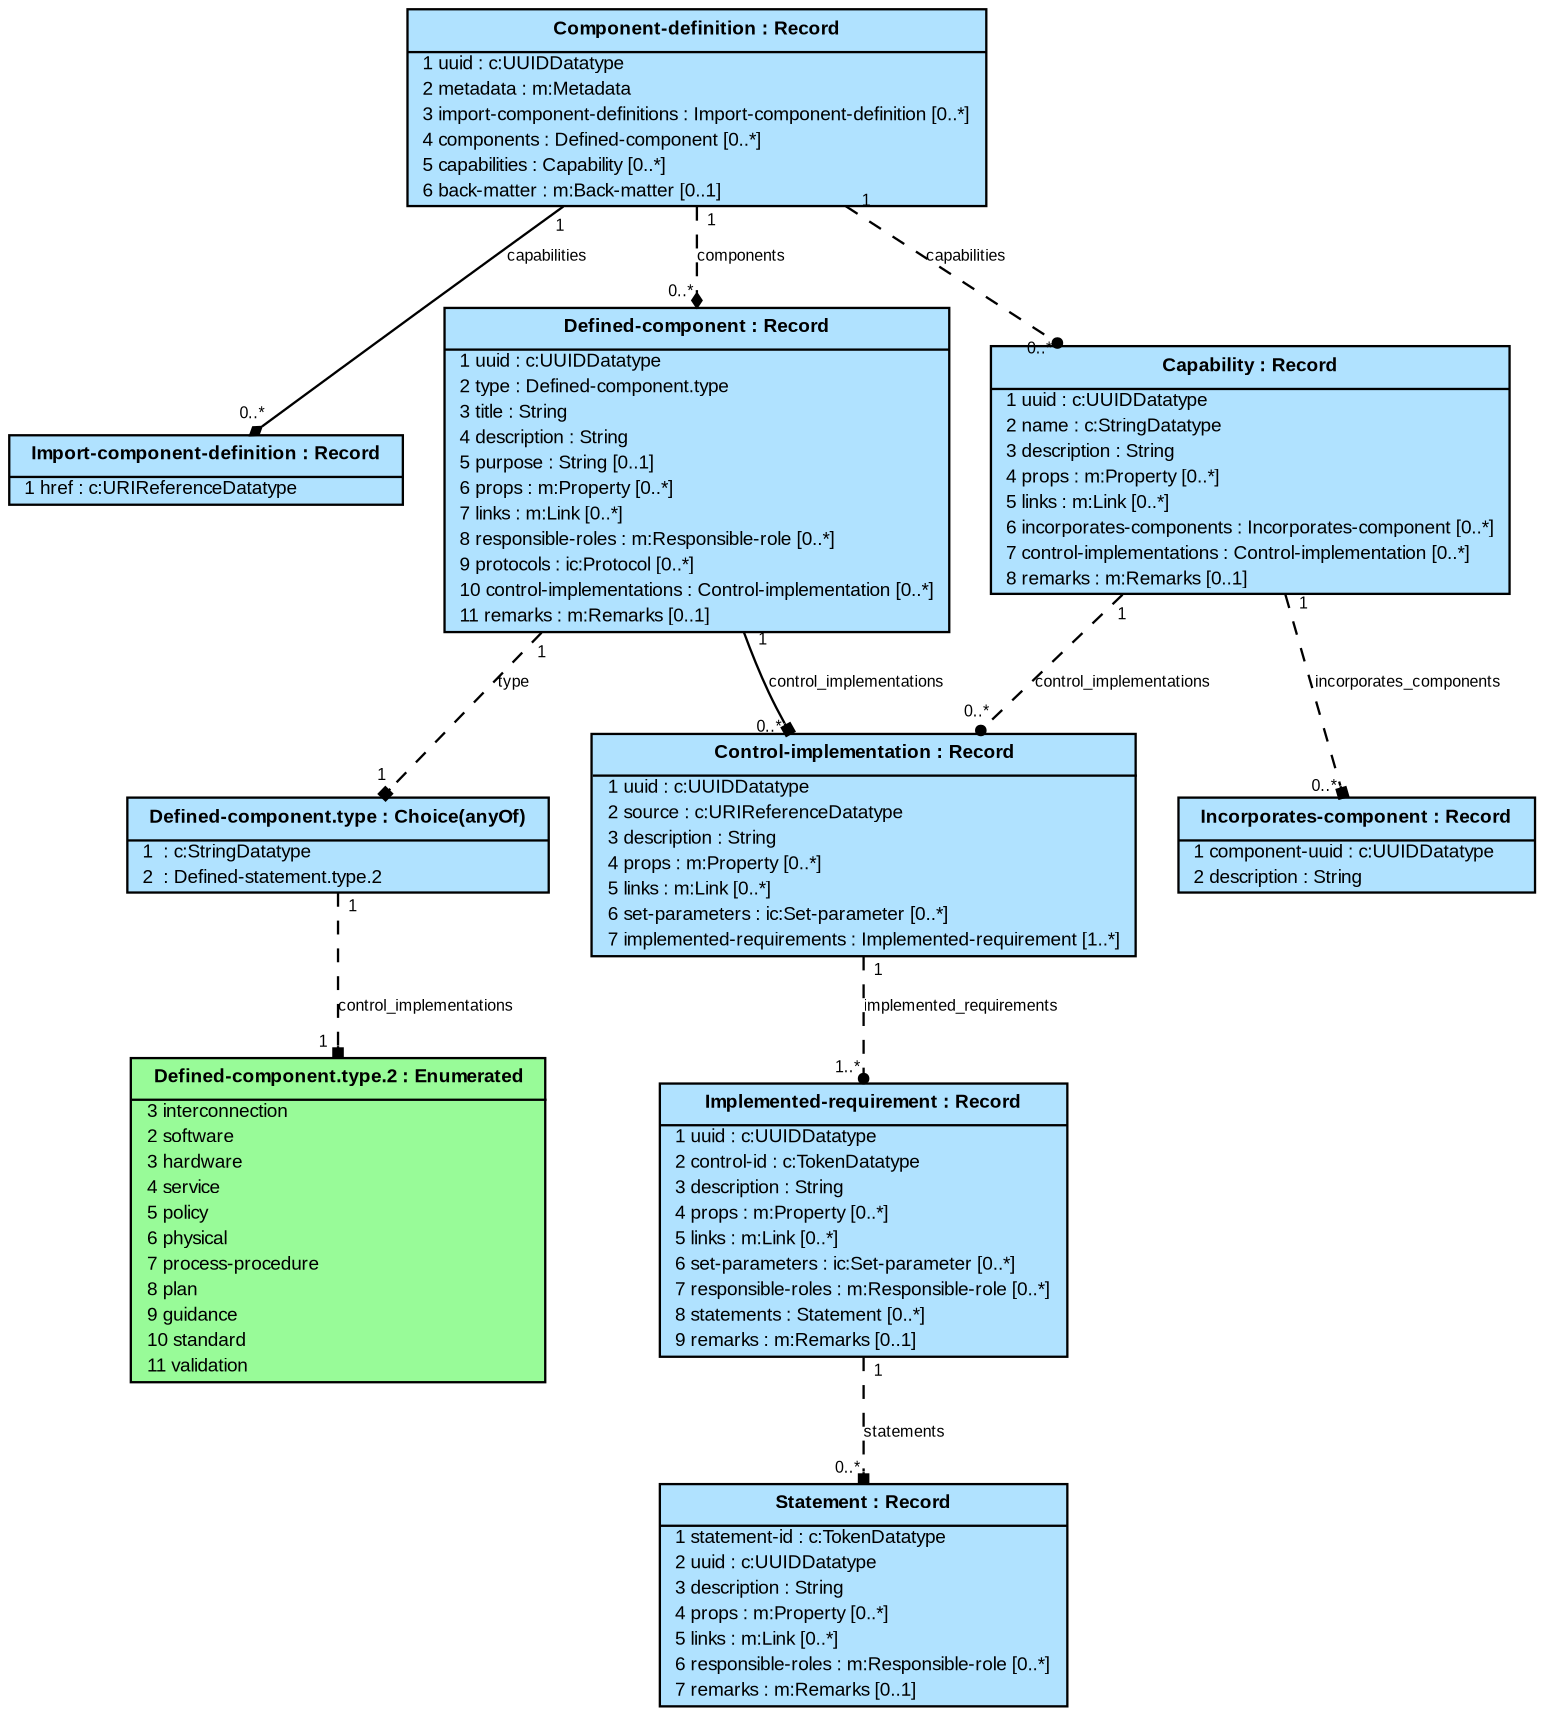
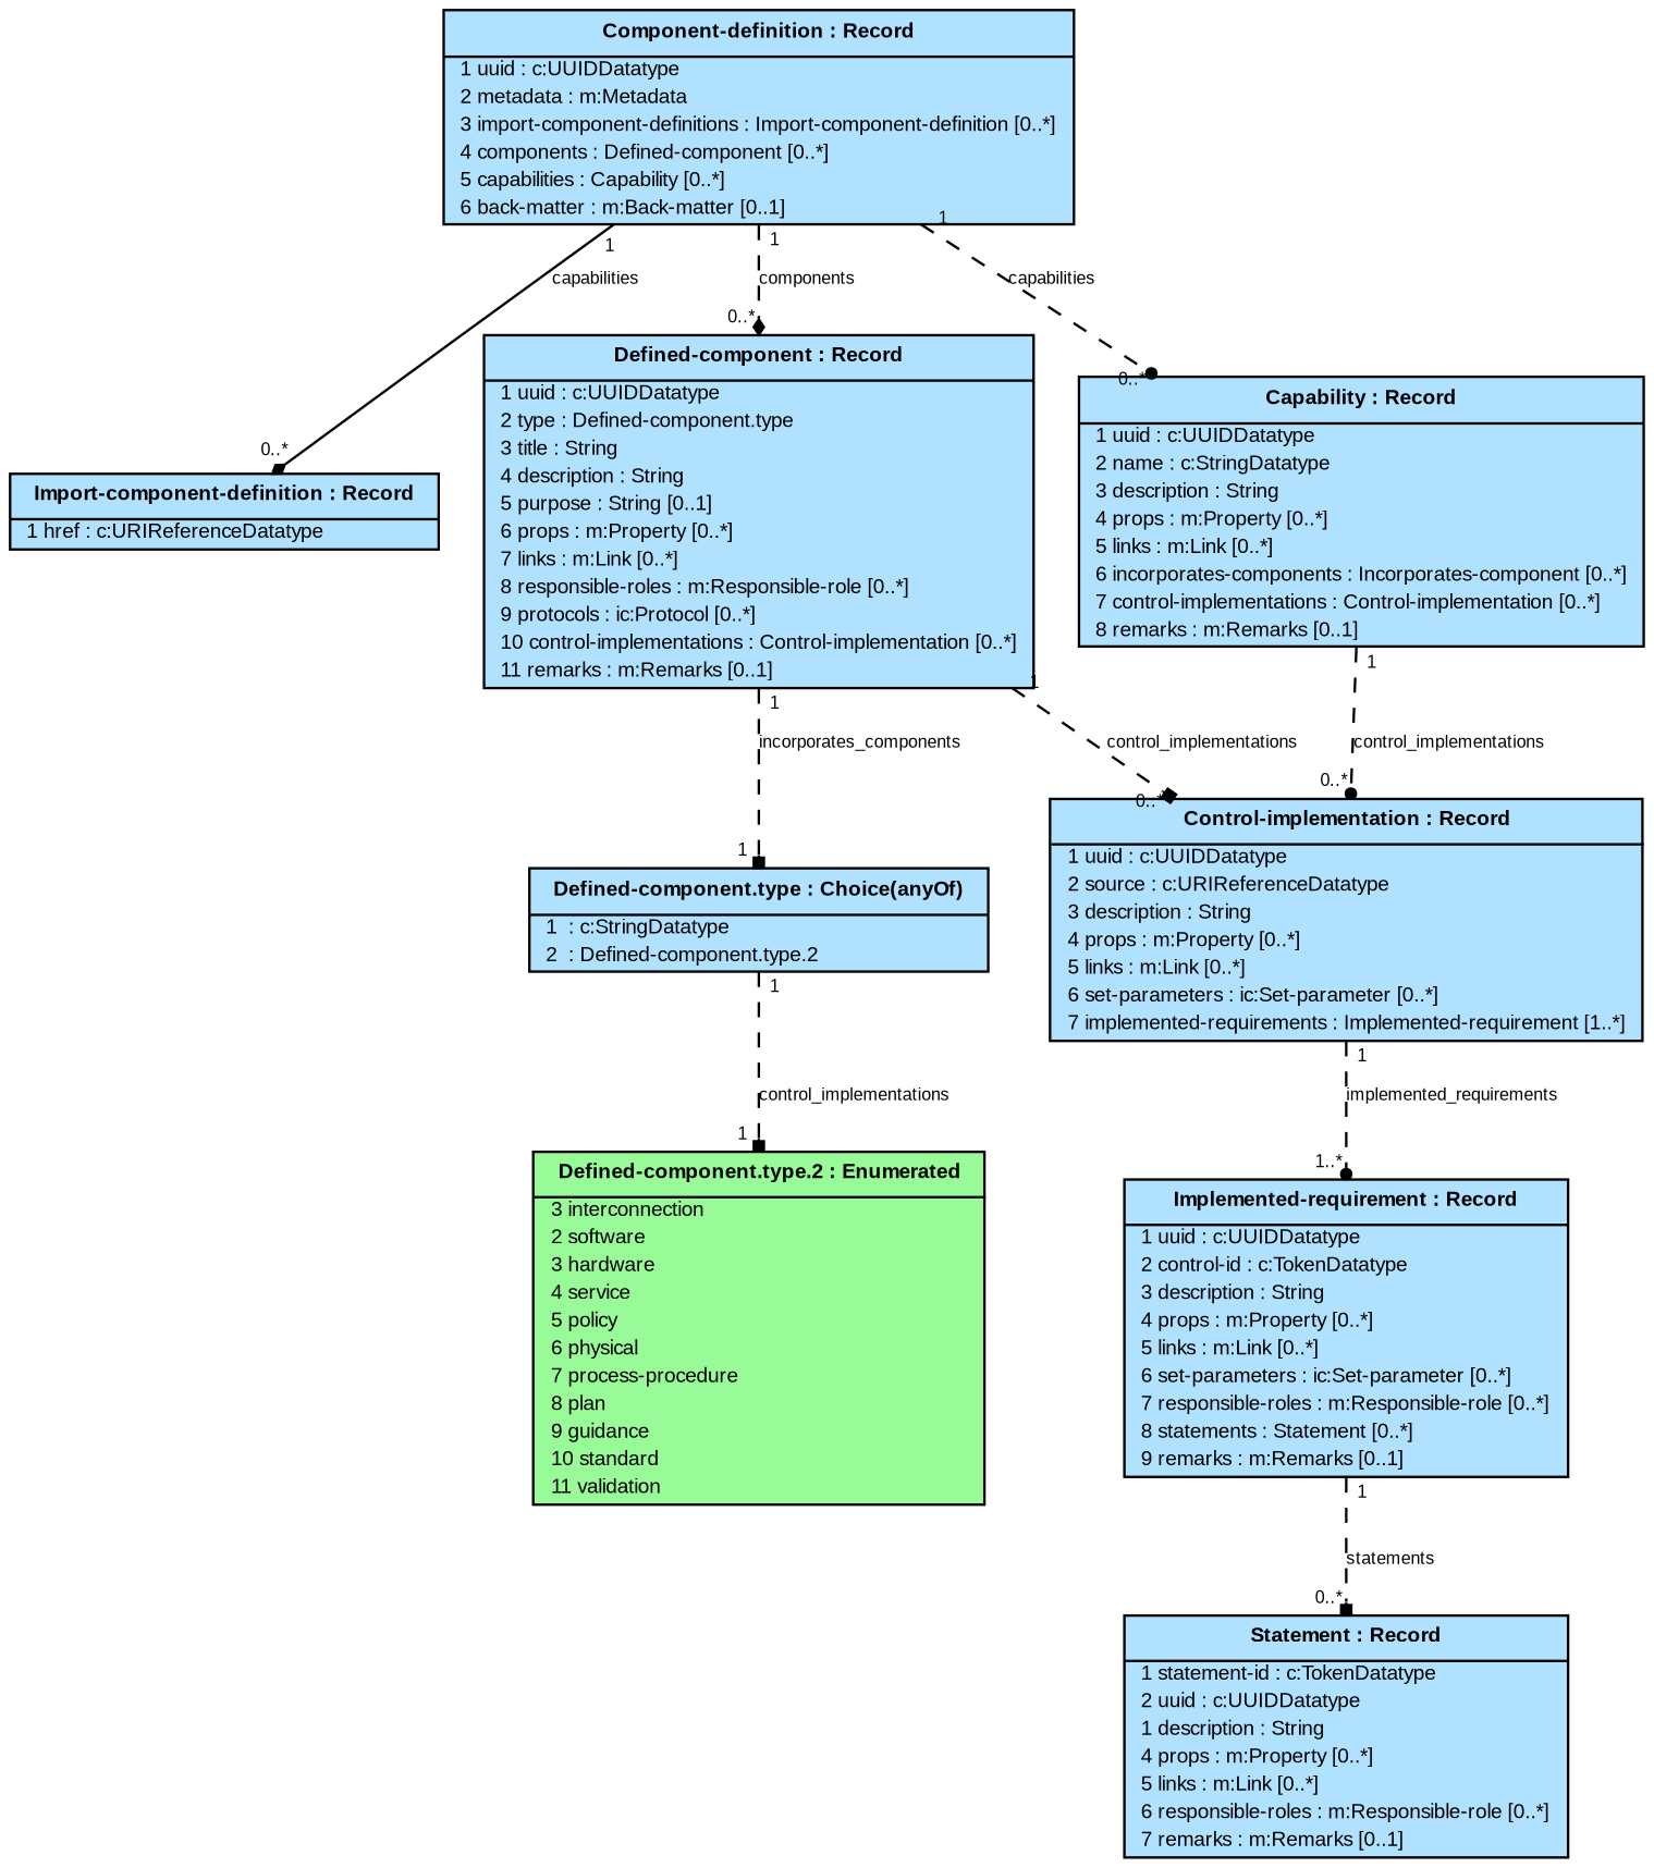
  digraph {
    fontname=Arial
    fontsize=12
    node [fillcolor=lightskyblue1 fontname=Arial fontsize=8 shape=plain style=filled]
    edge [arrowhead=box arrowsize=0.5 fontname=Arial fontsize=7 headlabel="0..*" labelangle=45.0 labeldistance=0.9 style=dashed taillabel=1]
    n1 [label=<<table cellborder="0" cellpadding="1" cellspacing="0"> <tr><td cellpadding="4"><b>  Component-definition : Record  </b></td></tr><hr/>   <tr><td align="left">  1 uuid : c:UUIDDatatype  </td></tr>   <tr><td align="left">  2 metadata : m:Metadata  </td></tr>   <tr><td align="left">  3 import-component-definitions : Import-component-definition [0..*]  </td></tr>   <tr><td align="left">  4 components : Defined-component [0..*]  </td></tr>   <tr><td align="left">  5 capabilities : Capability [0..*]  </td></tr>   <tr><td align="left">  6 back-matter : m:Back-matter [0..1]  </td></tr> </table>>]
    n2 [label=<<table cellborder="0" cellpadding="1" cellspacing="0"> <tr><td cellpadding="4"><b>  Import-component-definition : Record  </b></td></tr><hr/>   <tr><td align="left">  1 href : c:URIReferenceDatatype  </td></tr> </table>>]
    n3 [label=<<table cellborder="0" cellpadding="1" cellspacing="0"> <tr><td cellpadding="4"><b>  Defined-component : Record  </b></td></tr><hr/>   <tr><td align="left">  1 uuid : c:UUIDDatatype  </td></tr>   <tr><td align="left">  2 type : Defined-component.type  </td></tr>   <tr><td align="left">  3 title : String  </td></tr>   <tr><td align="left">  4 description : String  </td></tr>   <tr><td align="left">  5 purpose : String [0..1]  </td></tr>   <tr><td align="left">  6 props : m:Property [0..*]  </td></tr>   <tr><td align="left">  7 links : m:Link [0..*]  </td></tr>   <tr><td align="left">  8 responsible-roles : m:Responsible-role [0..*]  </td></tr>   <tr><td align="left">  9 protocols : ic:Protocol [0..*]  </td></tr>   <tr><td align="left">  10 control-implementations : Control-implementation [0..*]  </td></tr>   <tr><td align="left">  11 remarks : m:Remarks [0..1]  </td></tr> </table>>]
    n4 [label=<<table cellborder="0" cellpadding="1" cellspacing="0"> <tr><td cellpadding="4"><b>  Capability : Record  </b></td></tr><hr/>   <tr><td align="left">  1 uuid : c:UUIDDatatype  </td></tr>   <tr><td align="left">  2 name : c:StringDatatype  </td></tr>   <tr><td align="left">  3 description : String  </td></tr>   <tr><td align="left">  4 props : m:Property [0..*]  </td></tr>   <tr><td align="left">  5 links : m:Link [0..*]  </td></tr>   <tr><td align="left">  6 incorporates-components : Incorporates-component [0..*]  </td></tr>   <tr><td align="left">  7 control-implementations : Control-implementation [0..*]  </td></tr>   <tr><td align="left">  8 remarks : m:Remarks [0..1]  </td></tr> </table>>]
-   n5 [label=<<table cellborder="0" cellpadding="1" cellspacing="0"> <tr><td cellpadding="4"><b>  Defined-component.type : Choice(anyOf)  </b></td></tr><hr/>   <tr><td align="left">  1  : c:StringDatatype  </td></tr>   <tr><td align="left">  2  : Defined-statement.type.2  </td></tr> </table>>]
+   n5 [label=<<table cellborder="0" cellpadding="1" cellspacing="0"> <tr><td cellpadding="4"><b>  Defined-component.type : Choice(anyOf)  </b></td></tr><hr/>   <tr><td align="left">  1  : c:StringDatatype  </td></tr>   <tr><td align="left">  2  : Defined-component.type.2  </td></tr> </table>>]
    n6 [label=<<table cellborder="0" cellpadding="1" cellspacing="0"> <tr><td cellpadding="4"><b>  Control-implementation : Record  </b></td></tr><hr/>   <tr><td align="left">  1 uuid : c:UUIDDatatype  </td></tr>   <tr><td align="left">  2 source : c:URIReferenceDatatype  </td></tr>   <tr><td align="left">  3 description : String  </td></tr>   <tr><td align="left">  4 props : m:Property [0..*]  </td></tr>   <tr><td align="left">  5 links : m:Link [0..*]  </td></tr>   <tr><td align="left">  6 set-parameters : ic:Set-parameter [0..*]  </td></tr>   <tr><td align="left">  7 implemented-requirements : Implemented-requirement [1..*]  </td></tr> </table>>]
-   n7 [label=<<table cellborder="0" cellpadding="1" cellspacing="0"> <tr><td cellpadding="4"><b>  Incorporates-component : Record  </b></td></tr><hr/>   <tr><td align="left">  1 component-uuid : c:UUIDDatatype  </td></tr>   <tr><td align="left">  2 description : String  </td></tr> </table>>]
    n8 [fillcolor=palegreen label=<<table cellborder="0" cellpadding="1" cellspacing="0"> <tr><td cellpadding="4"><b>  Defined-component.type.2 : Enumerated  </b></td></tr><hr/>   <tr><td align="left">  3 interconnection  </td></tr>   <tr><td align="left">  2 software  </td></tr>   <tr><td align="left">  3 hardware  </td></tr>   <tr><td align="left">  4 service  </td></tr>   <tr><td align="left">  5 policy  </td></tr>   <tr><td align="left">  6 physical  </td></tr>   <tr><td align="left">  7 process-procedure  </td></tr>   <tr><td align="left">  8 plan  </td></tr>   <tr><td align="left">  9 guidance  </td></tr>   <tr><td align="left">  10 standard  </td></tr>   <tr><td align="left">  11 validation  </td></tr> </table>>]
    n9 [label=<<table cellborder="0" cellpadding="1" cellspacing="0"> <tr><td cellpadding="4"><b>  Implemented-requirement : Record  </b></td></tr><hr/>   <tr><td align="left">  1 uuid : c:UUIDDatatype  </td></tr>   <tr><td align="left">  2 control-id : c:TokenDatatype  </td></tr>   <tr><td align="left">  3 description : String  </td></tr>   <tr><td align="left">  4 props : m:Property [0..*]  </td></tr>   <tr><td align="left">  5 links : m:Link [0..*]  </td></tr>   <tr><td align="left">  6 set-parameters : ic:Set-parameter [0..*]  </td></tr>   <tr><td align="left">  7 responsible-roles : m:Responsible-role [0..*]  </td></tr>   <tr><td align="left">  8 statements : Statement [0..*]  </td></tr>   <tr><td align="left">  9 remarks : m:Remarks [0..1]  </td></tr> </table>>]
-   n10 [label=<<table cellborder="0" cellpadding="1" cellspacing="0"> <tr><td cellpadding="4"><b>  Statement : Record  </b></td></tr><hr/>   <tr><td align="left">  1 statement-id : c:TokenDatatype  </td></tr>   <tr><td align="left">  2 uuid : c:UUIDDatatype  </td></tr>   <tr><td align="left">  3 description : String  </td></tr>   <tr><td align="left">  4 props : m:Property [0..*]  </td></tr>   <tr><td align="left">  5 links : m:Link [0..*]  </td></tr>   <tr><td align="left">  6 responsible-roles : m:Responsible-role [0..*]  </td></tr>   <tr><td align="left">  7 remarks : m:Remarks [0..1]  </td></tr> </table>>]
+   n10 [label=<<table cellborder="0" cellpadding="1" cellspacing="0"> <tr><td cellpadding="4"><b>  Statement : Record  </b></td></tr><hr/>   <tr><td align="left">  1 statement-id : c:TokenDatatype  </td></tr>   <tr><td align="left">  2 uuid : c:UUIDDatatype  </td></tr>   <tr><td align="left">  1 description : String  </td></tr>   <tr><td align="left">  4 props : m:Property [0..*]  </td></tr>   <tr><td align="left">  5 links : m:Link [0..*]  </td></tr>   <tr><td align="left">  6 responsible-roles : m:Responsible-role [0..*]  </td></tr>   <tr><td align="left">  7 remarks : m:Remarks [0..1]  </td></tr> </table>>]
    n1 -> n2 [arrowhead=diamond label=capabilities style=solid]
    n1 -> n3 [arrowhead=diamond label=components]
    n1 -> n4 [arrowhead=dot label=capabilities]
-   n3 -> n5 [headlabel=1 label=type]
-   n3 -> n6 [label=control_implementations style=solid]
+   n3 -> n5 [headlabel=1 label=incorporates_components]
+   n3 -> n6 [label=control_implementations]
    n4 -> n6 [arrowhead=dot label=control_implementations]
-   n4 -> n7 [label=incorporates_components]
    n5 -> n8 [headlabel=1 label=control_implementations]
    n6 -> n9 [arrowhead=dot headlabel="1..*" label=implemented_requirements]
    n9 -> n10 [label=statements]
  }
